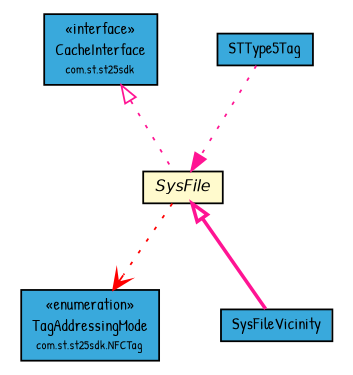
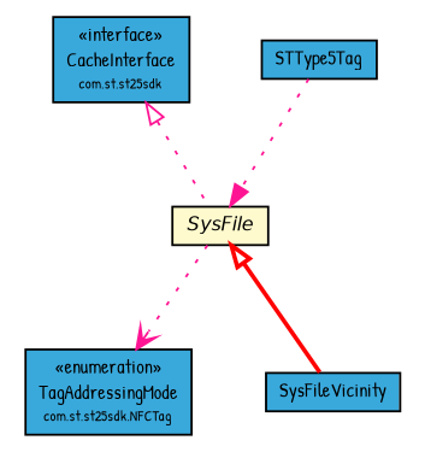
  digraph {
    fontname="Patrick Hand"
    nodesep=0.25
    ranksep=0.5
    node [fontcolor=black fontname="Patrick Hand" fontsize=9.0 shape=plaintext]
    edge [color=deeppink fontname="Patrick Hand" fontsize=10 headport=p labelfontname=Helvetica labelfontsize=10 style=dotted tailport=p]
    n1 [label=<<table title="com.st.st25sdk.NFCTag.TagAddressingMode" border="0" cellborder="1" cellspacing="0" cellpadding="2" port="p" bgcolor="#39a9dc" href="../NFCTag.TagAddressingMode.html"> 		<tr><td><table border="0" cellspacing="0" cellpadding="1"> <tr><td align="center" balign="center"> &#171;enumeration&#187; </td></tr> <tr><td align="center" balign="center"> TagAddressingMode </td></tr> <tr><td align="center" balign="center"><font point-size="7.0"> com.st.st25sdk.NFCTag </font></td></tr> 		</table></td></tr> 		</table>>]
    n2 [label=<<table title="com.st.st25sdk.CacheInterface" border="0" cellborder="1" cellspacing="0" cellpadding="2" port="p" bgcolor="#39a9dc" href="../CacheInterface.html"> 		<tr><td><table border="0" cellspacing="0" cellpadding="1"> <tr><td align="center" balign="center"> &#171;interface&#187; </td></tr> <tr><td align="center" balign="center"> CacheInterface </td></tr> <tr><td align="center" balign="center"><font point-size="7.0"> com.st.st25sdk </font></td></tr> 		</table></td></tr> 		</table>>]
    n3 [label=<<table title="com.st.st25sdk.type5.SysFile" border="0" cellborder="1" cellspacing="0" cellpadding="2" port="p" bgcolor="lemonChiffon" href="./SysFile.html"> 		<tr><td><table border="0" cellspacing="0" cellpadding="1"> <tr><td align="center" balign="center"><font face="Helvetica-Oblique"> SysFile </font></td></tr> 		</table></td></tr> 		</table>>]
    n4 [label=<<table title="com.st.st25sdk.type5.SysFileVicinity" border="0" cellborder="1" cellspacing="0" cellpadding="2" port="p" bgcolor="#39a9dc" href="./SysFileVicinity.html"> 		<tr><td><table border="0" cellspacing="0" cellpadding="1"> <tr><td align="center" balign="center"> SysFileVicinity </td></tr> 		</table></td></tr> 		</table>>]
    n5 [label=<<table title="com.st.st25sdk.type5.STType5Tag" border="0" cellborder="1" cellspacing="0" cellpadding="2" port="p" bgcolor="#39a9dc" href="./STType5Tag.html"> 		<tr><td><table border="0" cellspacing="0" cellpadding="1"> <tr><td align="center" balign="center"> STType5Tag </td></tr> 		</table></td></tr> 		</table>>]
    n2 -> n3 [arrowtail=empty dir=back]
-   n3 -> n1 [arrowhead=open color=red fontcolor="#002052" fontsize=10.0]
-   n3 -> n4 [arrowtail=empty dir=back style=bold]
+   n3 -> n1 [arrowhead=open fontcolor="#002052" fontsize=10.0]
+   n3 -> n4 [arrowtail=empty color=red dir=back style=bold]
    n5 -> n3 [arrowhead=normal fontcolor="#002052" fontsize=10.0]
  }
